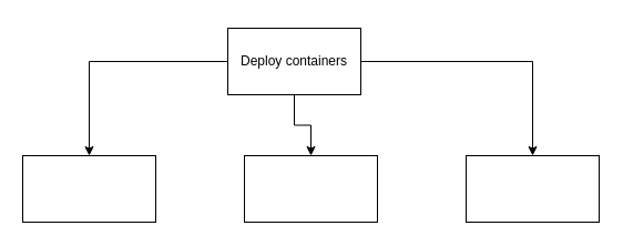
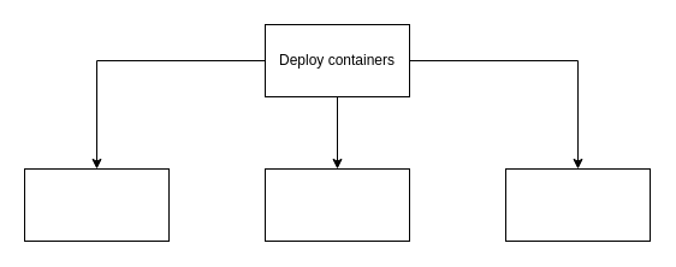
  <mxCell id="0" />
  <mxCell id="1" parent="0" />
  <mxCell id="2" value="" style="edgeStyle=orthogonalEdgeStyle;rounded=0;orthogonalLoop=1;jettySize=auto;html=1;" edge="1" parent="1" source="5" target="6"><mxGeometry relative="1" as="geometry" /></mxCell>
  <mxCell id="3" value="" style="edgeStyle=orthogonalEdgeStyle;rounded=0;orthogonalLoop=1;jettySize=auto;html=1;" edge="1" parent="1" source="5" target="7"><mxGeometry relative="1" as="geometry" /></mxCell>
  <mxCell id="4" value="" style="edgeStyle=orthogonalEdgeStyle;rounded=0;orthogonalLoop=1;jettySize=auto;html=1;" edge="1" parent="1" source="5" target="8"><mxGeometry relative="1" as="geometry" /></mxCell>
- <mxCell id="5" value="&lt;div&gt;Deploy containers&lt;/div&gt;" style="whiteSpace=wrap;html=1;" vertex="1" parent="1"><mxGeometry x="205" y="25" width="120" height="60" as="geometry" /></mxCell>
+ <mxCell id="5" value="&lt;div&gt;Deploy containers&lt;/div&gt;" style="whiteSpace=wrap;html=1;" vertex="1" parent="1"><mxGeometry x="220" y="20" width="120" height="60" as="geometry" /></mxCell>
  <mxCell id="6" value="" style="whiteSpace=wrap;html=1;" vertex="1" parent="1"><mxGeometry x="20" y="140" width="120" height="60" as="geometry" /></mxCell>
  <mxCell id="7" value="" style="whiteSpace=wrap;html=1;" vertex="1" parent="1"><mxGeometry x="220" y="140" width="120" height="60" as="geometry" /></mxCell>
  <mxCell id="8" value="" style="whiteSpace=wrap;html=1;" vertex="1" parent="1"><mxGeometry x="420" y="140" width="120" height="60" as="geometry" /></mxCell>
